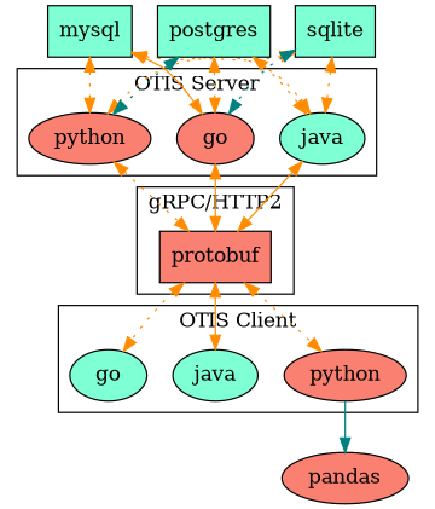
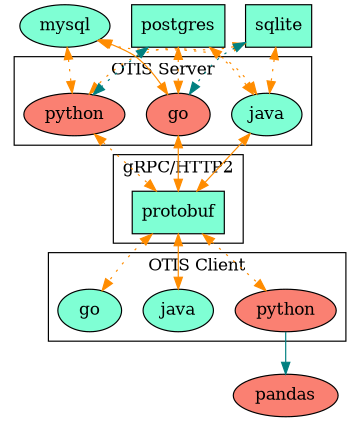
  digraph {
    fontname="DejaVu Serif"
    node [fillcolor=aquamarine fontname="DejaVu Serif" shape=oval style=filled]
    edge [color=darkorange dir=both fontname="DejaVu Serif" style=dotted]
    n1 [fillcolor=salmon label=python]
    n2 [label=java]
    n3 [fillcolor=salmon label=go]
    n4 [fillcolor=salmon label=python]
    n5 [label=java]
    n6 [label=go]
-   n7 [fillcolor=salmon label=protobuf shape=rectangle]
+   n7 [label=protobuf shape=rectangle]
    pandas [fillcolor=salmon shape=""]
    sqlite [shape=rectangle]
-   mysql [shape=rectangle]
+   mysql [shape=ellipse]
    postgres [shape=rectangle]
    subgraph cluster_1 {
      label="OTIS Server"
      n1
      n2
      n3
    }
    subgraph cluster_2 {
      label="OTIS Client"
      n4
      n5
      n6
    }
    subgraph cluster_3 {
      color=black
      label="gRPC/HTTP2"
      n7
    }
    n1 -> n7
    n2 -> n7 [style=solid]
    n3 -> n7 [style=solid]
    n4 -> pandas [color=teal style=solid dir=""]
    n7 -> n4
    n7 -> n5 [style=solid]
    n7 -> n6
    sqlite -> n1
    sqlite -> n2
    sqlite -> n3 [color=teal]
    mysql -> n1
    mysql -> n2
    mysql -> n3 [style=solid]
    postgres -> n1 [color=teal]
    postgres -> n2
    postgres -> n3
  }
